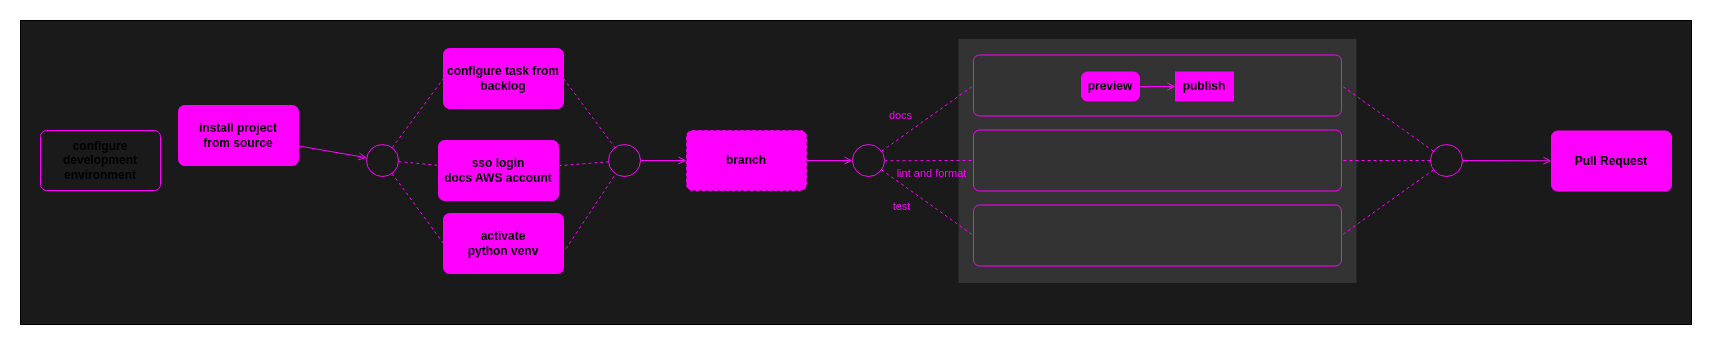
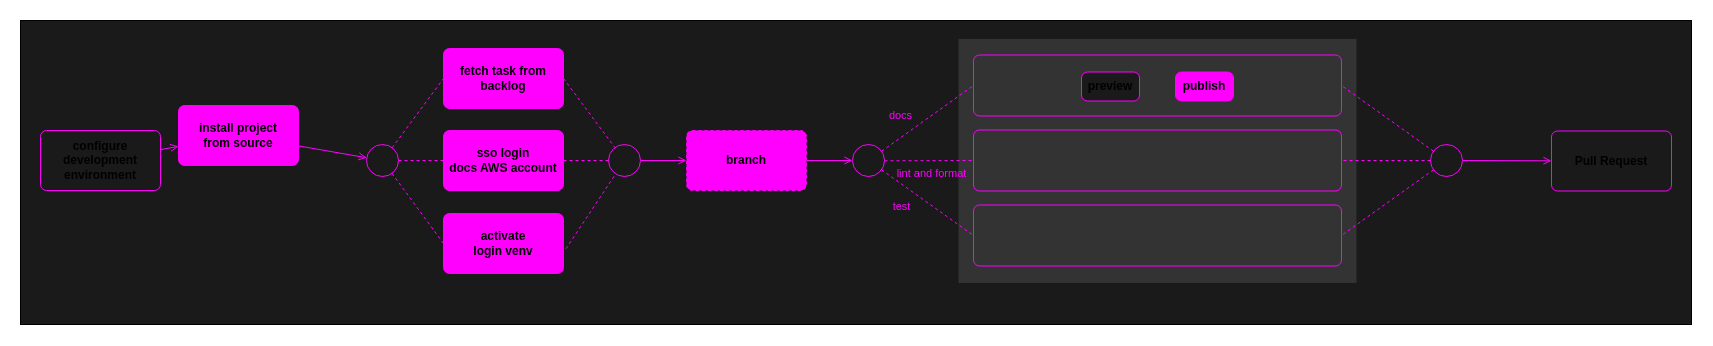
  <mxCell id="0" />
  <mxCell id="1" style="" parent="0" />
  <mxCell id="2" value="" style="rounded=0;whiteSpace=wrap;html=1;fillColor=#1A1A1A;" parent="1" vertex="1"><mxGeometry x="20" y="20" width="1671" height="304" as="geometry" /></mxCell>
  <mxCell id="3" value="body" parent="0" />
  <mxCell id="4" value="" style="rounded=0;whiteSpace=wrap;html=1;fillColor=#333333;strokeColor=none;" vertex="1" parent="3"><mxGeometry x="958" y="38.5" width="398" height="244" as="geometry" /></mxCell>
  <mxCell id="5" style="edgeStyle=none;html=1;dashed=1;strokeColor=#FF00FF;endArrow=none;endFill=0;exitX=1.02;exitY=0.588;exitDx=0;exitDy=0;exitPerimeter=0;" parent="3" source="6" target="9" edge="1"><mxGeometry relative="1" as="geometry" /></mxCell>
- <mxCell id="6" value="&lt;b&gt;activate&lt;br&gt;python venv&lt;br&gt;&lt;/b&gt;" style="rounded=1;whiteSpace=wrap;html=1;strokeColor=#FF00FF;fillColor=#FF00FF;arcSize=12;absoluteArcSize=1;" parent="3" vertex="1"><mxGeometry x="443" y="213" width="120" height="60" as="geometry" /></mxCell>
+ <mxCell id="6" value="&lt;b&gt;activate&lt;br&gt;login venv&lt;br&gt;&lt;/b&gt;" style="rounded=1;whiteSpace=wrap;html=1;strokeColor=#FF00FF;fillColor=#FF00FF;arcSize=12;absoluteArcSize=1;" parent="3" vertex="1"><mxGeometry x="443" y="213" width="120" height="60" as="geometry" /></mxCell>
  <mxCell id="7" style="edgeStyle=none;html=1;endArrow=none;endFill=0;dashed=1;strokeColor=#FF00FF;" parent="3" source="8" target="9" edge="1"><mxGeometry relative="1" as="geometry" /></mxCell>
- <mxCell id="8" value="&lt;b&gt;sso login&lt;br&gt;docs AWS account&lt;br&gt;&lt;/b&gt;" style="rounded=1;whiteSpace=wrap;html=1;strokeColor=#FF00FF;fillColor=#FF00FF;arcSize=12;absoluteArcSize=1;" parent="3" vertex="1"><mxGeometry x="438" y="140" width="120" height="60" as="geometry" /></mxCell>
+ <mxCell id="8" value="&lt;b&gt;sso login&lt;br&gt;docs AWS account&lt;br&gt;&lt;/b&gt;" style="rounded=1;whiteSpace=wrap;html=1;strokeColor=#FF00FF;fillColor=#FF00FF;arcSize=12;absoluteArcSize=1;" parent="3" vertex="1"><mxGeometry x="443" y="130" width="120" height="60" as="geometry" /></mxCell>
  <mxCell id="9" value="" style="ellipse;whiteSpace=wrap;html=1;aspect=fixed;fillColor=none;strokeColor=#FF00FF;" parent="3" vertex="1"><mxGeometry x="608" y="144" width="32" height="32" as="geometry" /></mxCell>
  <mxCell id="10" value="&lt;b&gt;&lt;br&gt;&lt;/b&gt;" style="rounded=1;whiteSpace=wrap;html=1;strokeColor=#FF00FF;fillColor=none;arcSize=12;absoluteArcSize=1;" parent="3" vertex="1"><mxGeometry x="973" y="54.5" width="368" height="61" as="geometry" /></mxCell>
  <mxCell id="11" value="&lt;b&gt;install project&lt;br&gt;from source&lt;br&gt;&lt;/b&gt;" style="rounded=1;whiteSpace=wrap;html=1;strokeColor=#FF00FF;fillColor=#FF00FF;arcSize=12;absoluteArcSize=1;" parent="3" vertex="1"><mxGeometry x="178" y="105" width="120" height="60" as="geometry" /></mxCell>
  <mxCell id="12" style="edgeStyle=none;html=1;strokeColor=#FF00FF;endArrow=open;endFill=0;" parent="3" source="11" target="13" edge="1"><mxGeometry relative="1" as="geometry"><mxPoint x="784" y="170" as="targetPoint" /><mxPoint x="707" y="169.881" as="sourcePoint" /></mxGeometry></mxCell>
  <mxCell id="13" value="" style="ellipse;whiteSpace=wrap;html=1;aspect=fixed;fillColor=none;strokeColor=#FF00FF;" parent="3" vertex="1"><mxGeometry x="366" y="144" width="32" height="32" as="geometry" /></mxCell>
  <mxCell id="14" style="edgeStyle=none;html=1;dashed=1;strokeColor=#FF00FF;endArrow=none;endFill=0;" parent="3" source="13" target="8" edge="1"><mxGeometry relative="1" as="geometry"><mxPoint x="571" y="193.736" as="sourcePoint" /><mxPoint x="629.759" y="174.871" as="targetPoint" /></mxGeometry></mxCell>
  <mxCell id="15" style="edgeStyle=none;html=1;dashed=1;strokeColor=#FF00FF;endArrow=none;endFill=0;entryX=0;entryY=0.5;entryDx=0;entryDy=0;" parent="3" source="13" target="6" edge="1"><mxGeometry relative="1" as="geometry"><mxPoint x="363" y="164" as="sourcePoint" /><mxPoint x="451" y="154.706" as="targetPoint" /></mxGeometry></mxCell>
  <mxCell id="16" value="&lt;b&gt;configure development&lt;br&gt;environment&lt;br&gt;&lt;/b&gt;" style="rounded=1;whiteSpace=wrap;html=1;strokeColor=#FF00FF;fillColor=#1a1a1a;arcSize=12;absoluteArcSize=1;" parent="3" vertex="1"><mxGeometry x="40" y="130" width="120" height="60" as="geometry" /></mxCell>
+ <mxCell id="17" style="edgeStyle=none;html=1;strokeColor=#FF00FF;endArrow=open;endFill=0;" parent="3" source="16" target="11" edge="1"><mxGeometry relative="1" as="geometry"><mxPoint x="203" y="159.29" as="targetPoint" /><mxPoint x="333" y="170" as="sourcePoint" /></mxGeometry></mxCell>
  <mxCell id="18" value="docs" style="edgeStyle=none;html=1;dashed=1;strokeColor=#FF00FF;endArrow=none;endFill=0;entryX=0;entryY=0.5;entryDx=0;entryDy=0;labelBackgroundColor=none;fontColor=#FF00FF;" parent="3" source="31" target="10" edge="1"><mxGeometry x="-0.359" y="18" relative="1" as="geometry"><mxPoint x="571" y="192.015" as="sourcePoint" /><mxPoint x="618.891" y="175.266" as="targetPoint" /><mxPoint as="offset" /></mxGeometry></mxCell>
- <mxCell id="19" value="&lt;b&gt;preview&lt;br&gt;&lt;/b&gt;" style="rounded=1;whiteSpace=wrap;html=1;strokeColor=#FF00FF;fillColor=#FF00FF;arcSize=12;absoluteArcSize=1;" parent="3" vertex="1"><mxGeometry x="1081" y="71.5" width="58" height="29" as="geometry" /></mxCell>
- <mxCell id="20" value="&lt;b&gt;publish&lt;br&gt;&lt;/b&gt;" style="whiteSpace=wrap;html=1;strokeColor=#FF00FF;fillColor=#FF00FF;arcSize=12;absoluteArcSize=1;rounded=0;" parent="3" vertex="1"><mxGeometry x="1175" y="71.5" width="58" height="29" as="geometry" /></mxCell>
- <mxCell id="21" style="edgeStyle=none;html=1;strokeColor=#FF00FF;endArrow=open;endFill=0;" parent="3" source="19" target="20" edge="1"><mxGeometry relative="1" as="geometry"><mxPoint x="1120" y="138.5" as="targetPoint" /><mxPoint x="1072" y="114.5" as="sourcePoint" /></mxGeometry></mxCell>
- <mxCell id="22" value="&lt;b&gt;configure task from&lt;br&gt;backlog&lt;br&gt;&lt;/b&gt;" style="rounded=1;whiteSpace=wrap;html=1;strokeColor=#FF00FF;fillColor=#FF00FF;arcSize=12;absoluteArcSize=1;" parent="3" vertex="1"><mxGeometry x="443" y="48" width="120" height="60" as="geometry" /></mxCell>
+ <mxCell id="19" value="&lt;b&gt;preview&lt;br&gt;&lt;/b&gt;" style="rounded=1;whiteSpace=wrap;html=1;strokeColor=#FF00FF;fillColor=#1a1a1a;arcSize=12;absoluteArcSize=1;" parent="3" vertex="1"><mxGeometry x="1081" y="71.5" width="58" height="29" as="geometry" /></mxCell>
+ <mxCell id="20" value="&lt;b&gt;publish&lt;br&gt;&lt;/b&gt;" style="rounded=1;whiteSpace=wrap;html=1;strokeColor=#FF00FF;fillColor=#FF00FF;arcSize=12;absoluteArcSize=1;" parent="3" vertex="1"><mxGeometry x="1175" y="71.5" width="58" height="29" as="geometry" /></mxCell>
+ <mxCell id="22" value="&lt;b&gt;fetch task from&lt;br&gt;backlog&lt;br&gt;&lt;/b&gt;" style="rounded=1;whiteSpace=wrap;html=1;strokeColor=#FF00FF;fillColor=#FF00FF;arcSize=12;absoluteArcSize=1;" parent="3" vertex="1"><mxGeometry x="443" y="48" width="120" height="60" as="geometry" /></mxCell>
  <mxCell id="23" style="edgeStyle=none;html=1;dashed=1;strokeColor=#FF00FF;endArrow=none;endFill=0;entryX=0;entryY=0.5;entryDx=0;entryDy=0;" parent="3" source="13" target="22" edge="1"><mxGeometry relative="1" as="geometry"><mxPoint x="407.201" y="165.006" as="sourcePoint" /><mxPoint x="451" y="150.168" as="targetPoint" /></mxGeometry></mxCell>
  <mxCell id="24" style="edgeStyle=none;html=1;dashed=1;strokeColor=#FF00FF;endArrow=none;endFill=0;exitX=1;exitY=0.5;exitDx=0;exitDy=0;" parent="3" source="22" target="9" edge="1"><mxGeometry relative="1" as="geometry"><mxPoint x="399.115" y="155.669" as="sourcePoint" /><mxPoint x="451" y="52" as="targetPoint" /></mxGeometry></mxCell>
  <mxCell id="25" value="&lt;b&gt;&lt;br&gt;&lt;/b&gt;" style="rounded=1;whiteSpace=wrap;html=1;strokeColor=#FF00FF;fillColor=none;arcSize=12;absoluteArcSize=1;" parent="3" vertex="1"><mxGeometry x="973" y="129.5" width="368" height="61" as="geometry" /></mxCell>
  <mxCell id="26" value="lint and format" style="edgeStyle=none;html=1;dashed=1;strokeColor=#FF00FF;endArrow=none;endFill=0;entryX=0;entryY=0.5;entryDx=0;entryDy=0;labelBackgroundColor=none;fontColor=#FF00FF;" parent="3" source="31" target="25" edge="1"><mxGeometry x="0.056" y="-13" relative="1" as="geometry"><mxPoint x="708.002" y="220.018" as="sourcePoint" /><mxPoint x="693.541" y="248.266" as="targetPoint" /><mxPoint as="offset" /></mxGeometry></mxCell>
  <mxCell id="27" value="&lt;b&gt;&lt;br&gt;&lt;/b&gt;" style="rounded=1;whiteSpace=wrap;html=1;strokeColor=#FF00FF;fillColor=none;arcSize=12;absoluteArcSize=1;" parent="3" vertex="1"><mxGeometry x="973" y="204.5" width="368" height="61" as="geometry" /></mxCell>
  <mxCell id="28" value="test" style="edgeStyle=none;html=1;dashed=1;strokeColor=#FF00FF;endArrow=none;endFill=0;entryX=0;entryY=0.5;entryDx=0;entryDy=0;labelBackgroundColor=none;fontColor=#FF00FF;" parent="3" source="31" target="27" edge="1"><mxGeometry x="-0.32" y="-18" relative="1" as="geometry"><mxPoint x="708.002" y="295.018" as="sourcePoint" /><mxPoint x="693.541" y="323.266" as="targetPoint" /><mxPoint as="offset" /></mxGeometry></mxCell>
  <mxCell id="29" value="&lt;b&gt;branch&lt;br&gt;&lt;/b&gt;" style="rounded=1;whiteSpace=wrap;html=1;strokeColor=#FF00FF;fillColor=#FF00FF;arcSize=12;absoluteArcSize=1;dashed=1;" parent="3" vertex="1"><mxGeometry x="686" y="130" width="120" height="60" as="geometry" /></mxCell>
  <mxCell id="30" style="edgeStyle=none;html=1;strokeColor=#FF00FF;endArrow=open;endFill=0;entryX=0;entryY=0.5;entryDx=0;entryDy=0;" parent="3" source="9" target="29" edge="1"><mxGeometry relative="1" as="geometry"><mxPoint x="213" y="170" as="targetPoint" /><mxPoint x="170" y="170" as="sourcePoint" /></mxGeometry></mxCell>
  <mxCell id="31" value="" style="ellipse;whiteSpace=wrap;html=1;aspect=fixed;fillColor=none;strokeColor=#FF00FF;" parent="3" vertex="1"><mxGeometry x="852" y="144" width="32" height="32" as="geometry" /></mxCell>
  <mxCell id="32" style="edgeStyle=none;html=1;strokeColor=#FF00FF;endArrow=open;endFill=0;exitX=1;exitY=0.5;exitDx=0;exitDy=0;" parent="3" source="29" target="31" edge="1"><mxGeometry relative="1" as="geometry"><mxPoint x="688" y="170" as="targetPoint" /><mxPoint x="724.035" y="-19.277" as="sourcePoint" /></mxGeometry></mxCell>
  <mxCell id="33" value="" style="edgeStyle=none;html=1;dashed=1;strokeColor=#FF00FF;endArrow=none;endFill=0;entryX=1;entryY=0.5;entryDx=0;entryDy=0;labelBackgroundColor=none;fontColor=#FF00FF;" parent="3" source="37" target="10" edge="1"><mxGeometry x="0.066" y="20" relative="1" as="geometry"><mxPoint x="1325" y="192.015" as="sourcePoint" /><mxPoint x="1727" y="85" as="targetPoint" /><mxPoint as="offset" /></mxGeometry></mxCell>
  <mxCell id="34" value="" style="edgeStyle=none;html=1;dashed=1;strokeColor=#FF00FF;endArrow=none;endFill=0;entryX=1;entryY=0.5;entryDx=0;entryDy=0;labelBackgroundColor=none;fontColor=#FF00FF;" parent="3" source="37" target="25" edge="1"><mxGeometry x="0.153" y="14" relative="1" as="geometry"><mxPoint x="1462.002" y="220.018" as="sourcePoint" /><mxPoint x="1727" y="160" as="targetPoint" /><mxPoint as="offset" /></mxGeometry></mxCell>
  <mxCell id="35" value="" style="edgeStyle=none;html=1;dashed=1;strokeColor=#FF00FF;endArrow=none;endFill=0;entryX=1;entryY=0.5;entryDx=0;entryDy=0;labelBackgroundColor=none;fontColor=#FF00FF;" parent="3" source="37" target="27" edge="1"><mxGeometry x="-0.174" y="15" relative="1" as="geometry"><mxPoint x="1462.002" y="295.018" as="sourcePoint" /><mxPoint x="1727" y="235" as="targetPoint" /><mxPoint as="offset" /></mxGeometry></mxCell>
- <mxCell id="36" value="&lt;b&gt;Pull Request&lt;br&gt;&lt;/b&gt;" style="rounded=1;whiteSpace=wrap;html=1;strokeColor=#FF00FF;fillColor=#FF00FF;arcSize=12;absoluteArcSize=1;" parent="3" vertex="1"><mxGeometry x="1551" y="130.5" width="120" height="60" as="geometry" /></mxCell>
+ <mxCell id="36" value="&lt;b&gt;Pull Request&lt;br&gt;&lt;/b&gt;" style="rounded=1;whiteSpace=wrap;html=1;strokeColor=#FF00FF;fillColor=#1a1a1a;arcSize=12;absoluteArcSize=1;" parent="3" vertex="1"><mxGeometry x="1551" y="130.5" width="120" height="60" as="geometry" /></mxCell>
  <mxCell id="37" value="" style="ellipse;whiteSpace=wrap;html=1;aspect=fixed;fillColor=none;strokeColor=#FF00FF;" parent="3" vertex="1"><mxGeometry x="1430" y="144" width="32" height="32" as="geometry" /></mxCell>
  <mxCell id="38" style="edgeStyle=none;html=1;strokeColor=#FF00FF;endArrow=open;endFill=0;exitX=1;exitY=0.5;exitDx=0;exitDy=0;" parent="3" source="37" target="36" edge="1"><mxGeometry relative="1" as="geometry"><mxPoint x="1511" y="66" as="targetPoint" /><mxPoint x="1478.035" y="-19.277" as="sourcePoint" /></mxGeometry></mxCell>
